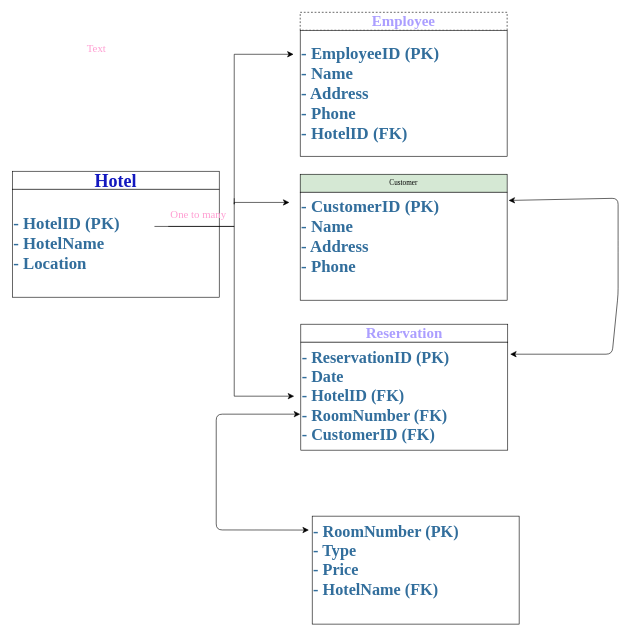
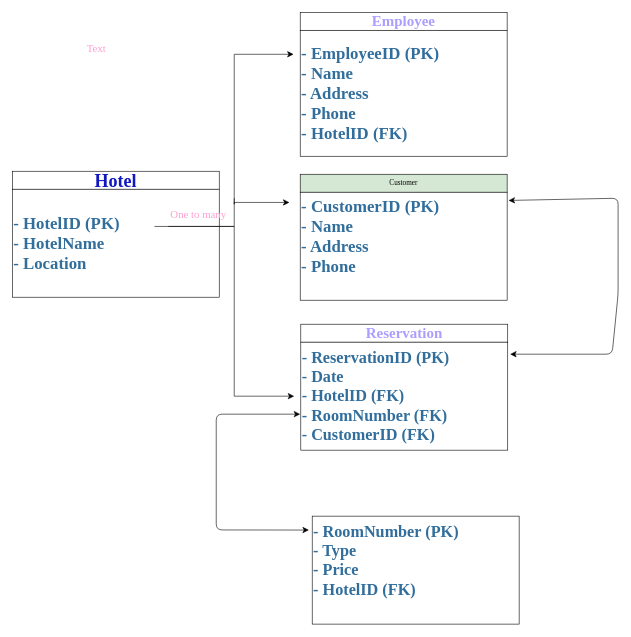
  <mxCell id="0" />
  <mxCell id="1" parent="0" />
  <mxCell id="2" value="" style="edgeStyle=none;html=1;fontFamily=Verdana;" edge="1" parent="1" source="3" target="4"><mxGeometry relative="1" as="geometry" /></mxCell>
  <mxCell id="3" value="&lt;b&gt;&lt;font color=&quot;#1218bf&quot; style=&quot;font-size: 30px;&quot;&gt;Hotel&lt;/font&gt;&lt;/b&gt;" style="whiteSpace=wrap;html=1;fontFamily=Verdana;" vertex="1" parent="1"><mxGeometry x="20" y="285" width="345" height="30" as="geometry" /></mxCell>
  <mxCell id="4" value="- HotelID (PK)&lt;br&gt;- HotelName&lt;br&gt;- Location" style="whiteSpace=wrap;html=1;fontFamily=Verdana;align=left;fontStyle=1;fontSize=28;fontColor=#326e9c;" vertex="1" parent="1"><mxGeometry x="20" y="315" width="345" height="180" as="geometry" /></mxCell>
  <mxCell id="5" value="" style="edgeStyle=none;html=1;fontFamily=Verdana;" edge="1" parent="1" source="6" target="7"><mxGeometry relative="1" as="geometry" /></mxCell>
- <mxCell id="6" value="&lt;font color=&quot;#ab9eff&quot; style=&quot;font-size: 25px;&quot;&gt;&lt;b&gt;Employee&lt;/b&gt;&lt;/font&gt;" style="whiteSpace=wrap;html=1;fontFamily=Verdana;dashed=1;" vertex="1" parent="1"><mxGeometry x="500" y="20" width="345" height="30" as="geometry" /></mxCell>
+ <mxCell id="6" value="&lt;font color=&quot;#ab9eff&quot; style=&quot;font-size: 25px;&quot;&gt;&lt;b&gt;Employee&lt;/b&gt;&lt;/font&gt;" style="whiteSpace=wrap;html=1;fontFamily=Verdana;" vertex="1" parent="1"><mxGeometry x="500" y="20" width="345" height="30" as="geometry" /></mxCell>
  <mxCell id="7" value="&lt;div style=&quot;&quot;&gt;&lt;font style=&quot;font-size: 28px;&quot;&gt;&lt;br&gt;&lt;/font&gt;&lt;/div&gt;&lt;div style=&quot;&quot;&gt;&lt;font style=&quot;font-size: 28px;&quot;&gt;- EmployeeID (PK)&lt;/font&gt;&lt;/div&gt;&lt;div style=&quot;&quot;&gt;&lt;font style=&quot;font-size: 28px;&quot;&gt;- Name&lt;/font&gt;&lt;/div&gt;&lt;div style=&quot;&quot;&gt;&lt;font style=&quot;font-size: 28px;&quot;&gt;- Address&lt;/font&gt;&lt;/div&gt;&lt;div style=&quot;&quot;&gt;&lt;font style=&quot;font-size: 28px;&quot;&gt;- Phone&lt;/font&gt;&lt;/div&gt;&lt;div style=&quot;&quot;&gt;&lt;font style=&quot;font-size: 28px;&quot;&gt;- HotelID (FK)&lt;/font&gt;&lt;/div&gt;&lt;div style=&quot;&quot;&gt;&lt;br&gt;&lt;/div&gt;" style="whiteSpace=wrap;html=1;fontFamily=Verdana;align=left;fontStyle=1;fontSize=28;fontColor=#326e9c;" vertex="1" parent="1"><mxGeometry x="500" y="50" width="345" height="210" as="geometry" /></mxCell>
  <mxCell id="8" value="" style="edgeStyle=none;html=1;fontFamily=Verdana;" edge="1" parent="1" source="9" target="10"><mxGeometry relative="1" as="geometry" /></mxCell>
  <mxCell id="9" value="&lt;font color=&quot;#ab9eff&quot;&gt;&lt;span style=&quot;font-size: 25px;&quot;&gt;&lt;b&gt;Reservation&lt;/b&gt;&lt;/span&gt;&lt;/font&gt;" style="whiteSpace=wrap;html=1;fontFamily=Verdana;" vertex="1" parent="1"><mxGeometry x="501" y="540" width="345" height="30" as="geometry" /></mxCell>
  <mxCell id="10" value="&lt;div style=&quot;font-size: 27px;&quot;&gt;&lt;font style=&quot;font-size: 27px;&quot;&gt;&lt;br&gt;&lt;/font&gt;&lt;/div&gt;&lt;div style=&quot;font-size: 27px;&quot;&gt;&lt;font style=&quot;font-size: 27px;&quot;&gt;- ReservationID (PK)&lt;/font&gt;&lt;/div&gt;&lt;div style=&quot;font-size: 27px;&quot;&gt;&lt;font style=&quot;font-size: 27px;&quot;&gt;- Date&lt;/font&gt;&lt;/div&gt;&lt;div style=&quot;font-size: 27px;&quot;&gt;&lt;font style=&quot;font-size: 27px;&quot;&gt;- HotelID (FK)&lt;/font&gt;&lt;/div&gt;&lt;div style=&quot;font-size: 27px;&quot;&gt;&lt;font style=&quot;font-size: 27px;&quot;&gt;- RoomNumber (FK)&lt;/font&gt;&lt;/div&gt;&lt;div style=&quot;font-size: 27px;&quot;&gt;&lt;font style=&quot;font-size: 27px;&quot;&gt;- CustomerID (FK)&lt;/font&gt;&lt;/div&gt;&lt;div style=&quot;font-size: 27px;&quot;&gt;&lt;br&gt;&lt;/div&gt;" style="whiteSpace=wrap;html=1;fontFamily=Verdana;align=left;fontStyle=1;fontSize=28;fontColor=#326e9c;" vertex="1" parent="1"><mxGeometry x="501" y="570" width="345" height="180" as="geometry" /></mxCell>
  <mxCell id="11" value="" style="edgeStyle=none;html=1;fontFamily=Verdana;" edge="1" parent="1" source="12" target="13"><mxGeometry relative="1" as="geometry" /></mxCell>
  <mxCell id="12" value="Customer" style="whiteSpace=wrap;html=1;fontFamily=Verdana;fillColor=#d5e8d4;" vertex="1" parent="1"><mxGeometry x="500" y="290" width="345" height="30" as="geometry" /></mxCell>
  <mxCell id="13" value="&lt;div&gt;- CustomerID (PK)&lt;/div&gt;&lt;div&gt;- Name&lt;/div&gt;&lt;div&gt;- Address&lt;/div&gt;&lt;div&gt;- Phone&lt;/div&gt;&lt;div&gt;&lt;br&gt;&lt;/div&gt;" style="whiteSpace=wrap;html=1;fontFamily=Verdana;align=left;fontStyle=1;fontSize=28;fontColor=#326e9c;" vertex="1" parent="1"><mxGeometry x="500" y="320" width="345" height="180" as="geometry" /></mxCell>
  <mxCell id="14" value="" style="edgeStyle=segmentEdgeStyle;endArrow=classic;html=1;curved=0;rounded=0;endSize=8;startSize=8;sourcePerimeterSpacing=0;targetPerimeterSpacing=0;fontFamily=Verdana;fontSize=27;fontColor=#AB9EFF;" edge="1" parent="1"><mxGeometry width="100" relative="1" as="geometry"><mxPoint x="257" y="377" as="sourcePoint" /><mxPoint x="482" y="337" as="targetPoint" /><Array as="points"><mxPoint x="390" y="377" /><mxPoint x="390" y="337" /></Array></mxGeometry></mxCell>
  <mxCell id="15" value="" style="edgeStyle=segmentEdgeStyle;endArrow=classic;html=1;curved=0;rounded=0;endSize=8;startSize=8;sourcePerimeterSpacing=0;targetPerimeterSpacing=0;fontFamily=Verdana;fontSize=27;fontColor=#AB9EFF;" edge="1" parent="1"><mxGeometry width="100" relative="1" as="geometry"><mxPoint x="390" y="330" as="sourcePoint" /><mxPoint x="489" y="90" as="targetPoint" /><Array as="points"><mxPoint x="390" y="340" /><mxPoint x="390" y="90" /></Array></mxGeometry></mxCell>
  <mxCell id="16" value="" style="edgeStyle=segmentEdgeStyle;endArrow=classic;html=1;curved=0;rounded=0;endSize=8;startSize=8;sourcePerimeterSpacing=0;targetPerimeterSpacing=0;fontFamily=Verdana;fontSize=27;fontColor=#AB9EFF;verticalAlign=bottom;" edge="1" parent="1"><mxGeometry width="100" relative="1" as="geometry"><mxPoint x="280" y="377" as="sourcePoint" /><mxPoint x="490" y="660" as="targetPoint" /><Array as="points"><mxPoint x="390" y="377" /><mxPoint x="390" y="660" /></Array></mxGeometry></mxCell>
- <mxCell id="17" value="&lt;div style=&quot;font-size: 27px;&quot;&gt;&lt;div&gt;- RoomNumber (PK)&lt;/div&gt;&lt;div&gt;- Type&lt;/div&gt;&lt;div&gt;- Price&lt;/div&gt;&lt;div&gt;- HotelName (FK)&lt;/div&gt;&lt;div&gt;&lt;br&gt;&lt;/div&gt;&lt;/div&gt;" style="whiteSpace=wrap;html=1;fontFamily=Verdana;align=left;fontStyle=1;fontSize=28;fontColor=#326e9c;" vertex="1" parent="1"><mxGeometry x="520" y="860" width="345" height="180" as="geometry" /></mxCell>
+ <mxCell id="17" value="&lt;div style=&quot;font-size: 27px;&quot;&gt;&lt;div&gt;- RoomNumber (PK)&lt;/div&gt;&lt;div&gt;- Type&lt;/div&gt;&lt;div&gt;- Price&lt;/div&gt;&lt;div&gt;- HotelID (FK)&lt;/div&gt;&lt;div&gt;&lt;br&gt;&lt;/div&gt;&lt;/div&gt;" style="whiteSpace=wrap;html=1;fontFamily=Verdana;align=left;fontStyle=1;fontSize=28;fontColor=#326e9c;" vertex="1" parent="1"><mxGeometry x="520" y="860" width="345" height="180" as="geometry" /></mxCell>
  <mxCell id="18" value="" style="edgeStyle=none;orthogonalLoop=1;jettySize=auto;html=1;endArrow=classic;startArrow=classic;endSize=8;startSize=8;fontFamily=Verdana;fontSize=27;fontColor=#ff9ed2;exitX=-0.013;exitY=0.129;exitDx=0;exitDy=0;exitPerimeter=0;" edge="1" parent="1"><mxGeometry width="100" relative="1" as="geometry"><mxPoint x="514.515" y="883.22" as="sourcePoint" /><mxPoint x="500" y="690" as="targetPoint" /><Array as="points"><mxPoint x="360" y="883" /><mxPoint x="360" y="690" /></Array></mxGeometry></mxCell>
  <mxCell id="19" value="" style="edgeStyle=none;orthogonalLoop=1;jettySize=auto;html=1;endArrow=classic;startArrow=classic;endSize=8;startSize=8;fontFamily=Verdana;fontSize=27;fontColor=#ff9ed2;entryX=1.007;entryY=0.076;entryDx=0;entryDy=0;entryPerimeter=0;" edge="1" parent="1" target="13"><mxGeometry width="100" relative="1" as="geometry"><mxPoint x="850" y="590" as="sourcePoint" /><mxPoint x="980" y="376.78" as="targetPoint" /><Array as="points"><mxPoint x="1020" y="590" /><mxPoint x="1030" y="490" /><mxPoint x="1030" y="410" /><mxPoint x="1030" y="330" /></Array></mxGeometry></mxCell>
  <mxCell id="20" value="&lt;font style=&quot;font-size: 18px;&quot; color=&quot;#ff9ed2&quot;&gt;One to many&lt;/font&gt;" style="text;html=1;align=center;verticalAlign=middle;resizable=0;points=[];autosize=1;strokeColor=none;fillColor=none;fontSize=27;fontFamily=Verdana;fontColor=#AB9EFF;" vertex="1" parent="1"><mxGeometry x="260" y="330" width="140" height="50" as="geometry" /></mxCell>
  <mxCell id="21" value="Text" style="text;html=1;align=center;verticalAlign=middle;resizable=0;points=[];autosize=1;strokeColor=none;fillColor=none;fontSize=18;fontFamily=Verdana;fontColor=#ff9ed2;" vertex="1" parent="1"><mxGeometry x="130" y="60" width="60" height="40" as="geometry" /></mxCell>
